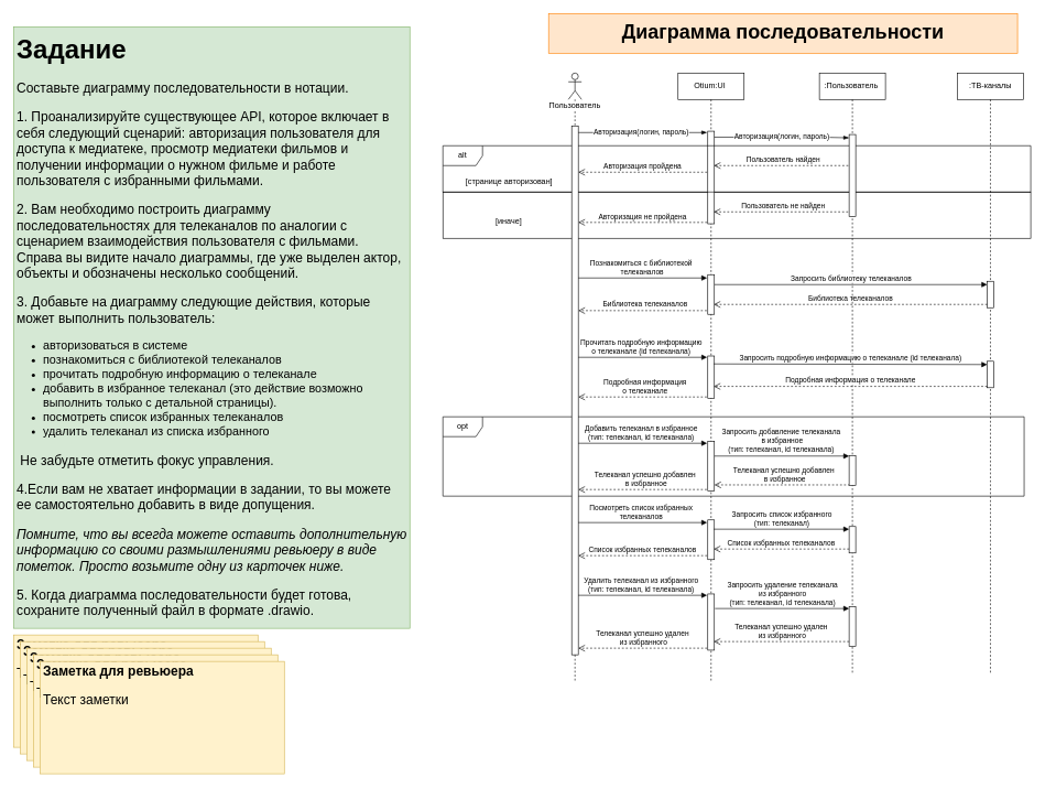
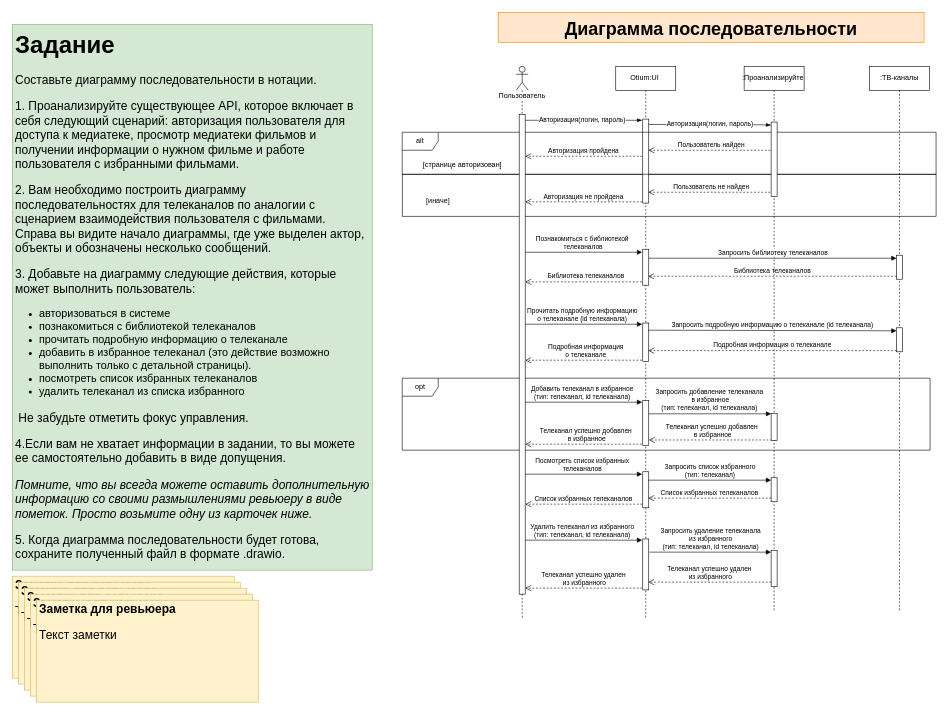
  <mxCell id="0" />
  <mxCell id="1" parent="0" />
  <mxCell id="2" value="" style="html=1;whiteSpace=wrap;fillColor=none;" vertex="1" parent="1"><mxGeometry x="670" y="290" width="890" height="70" as="geometry" /></mxCell>
  <mxCell id="3" value="&lt;h1 style=&quot;font-size: 20px;&quot;&gt;&lt;font style=&quot;font-size: 20px;&quot;&gt;Заметка для ревьюера&lt;/font&gt;&lt;/h1&gt;&lt;p style=&quot;font-size: 20px;&quot;&gt;&lt;font style=&quot;font-size: 20px;&quot;&gt;Текст заметки&lt;/font&gt;&lt;/p&gt;" style="text;html=1;strokeColor=#d6b656;fillColor=#fff2cc;spacing=5;spacingTop=-20;whiteSpace=wrap;overflow=hidden;rounded=0;fontSize=20;" parent="1" vertex="1"><mxGeometry x="20" y="960" width="370" height="170" as="geometry" /></mxCell>
  <mxCell id="4" value="&lt;h1 style=&quot;font-size: 20px;&quot;&gt;&lt;font style=&quot;font-size: 20px;&quot;&gt;Заметка для ревьюера&lt;/font&gt;&lt;/h1&gt;&lt;p style=&quot;font-size: 20px;&quot;&gt;&lt;font style=&quot;font-size: 20px;&quot;&gt;Текст заметки&lt;/font&gt;&lt;/p&gt;" style="text;html=1;strokeColor=#d6b656;fillColor=#fff2cc;spacing=5;spacingTop=-20;whiteSpace=wrap;overflow=hidden;rounded=0;fontSize=20;" parent="1" vertex="1"><mxGeometry x="30" y="970" width="370" height="170" as="geometry" /></mxCell>
  <mxCell id="5" value="&lt;h1 style=&quot;font-size: 20px;&quot;&gt;&lt;font style=&quot;font-size: 20px;&quot;&gt;Заметка для ревьюера&lt;/font&gt;&lt;/h1&gt;&lt;p style=&quot;font-size: 20px;&quot;&gt;&lt;font style=&quot;font-size: 20px;&quot;&gt;Текст заметки&lt;/font&gt;&lt;/p&gt;" style="text;html=1;strokeColor=#d6b656;fillColor=#fff2cc;spacing=5;spacingTop=-20;whiteSpace=wrap;overflow=hidden;rounded=0;fontSize=20;" parent="1" vertex="1"><mxGeometry x="40" y="980" width="370" height="170" as="geometry" /></mxCell>
  <mxCell id="6" value="&lt;h1 style=&quot;font-size: 20px;&quot;&gt;&lt;font style=&quot;font-size: 20px;&quot;&gt;Заметка для ревьюера&lt;/font&gt;&lt;/h1&gt;&lt;p style=&quot;font-size: 20px;&quot;&gt;&lt;font style=&quot;font-size: 20px;&quot;&gt;Текст заметки&lt;/font&gt;&lt;/p&gt;" style="text;html=1;strokeColor=#d6b656;fillColor=#fff2cc;spacing=5;spacingTop=-20;whiteSpace=wrap;overflow=hidden;rounded=0;fontSize=20;" parent="1" vertex="1"><mxGeometry x="50" y="990" width="370" height="170" as="geometry" /></mxCell>
  <mxCell id="7" value="&lt;h1 style=&quot;font-size: 20px;&quot;&gt;&lt;font style=&quot;font-size: 20px;&quot;&gt;Заметка для ревьюера&lt;/font&gt;&lt;/h1&gt;&lt;p style=&quot;font-size: 20px;&quot;&gt;&lt;font style=&quot;font-size: 20px;&quot;&gt;Текст заметки&lt;/font&gt;&lt;/p&gt;" style="text;html=1;strokeColor=#d6b656;fillColor=#fff2cc;spacing=5;spacingTop=-20;whiteSpace=wrap;overflow=hidden;rounded=0;fontSize=20;" parent="1" vertex="1"><mxGeometry x="60" y="1000" width="370" height="170" as="geometry" /></mxCell>
  <mxCell id="8" style="edgeStyle=none;rounded=0;orthogonalLoop=1;jettySize=auto;html=1;endArrow=blockThin;endFill=1;" parent="1" edge="1"><mxGeometry relative="1" as="geometry"><mxPoint x="1070" y="200" as="targetPoint" /><Array as="points"><mxPoint x="999" y="200" /></Array><mxPoint x="869.25" y="200" as="sourcePoint" /></mxGeometry></mxCell>
  <mxCell id="9" value="Авторизация(логин, пароль)" style="edgeLabel;html=1;align=center;verticalAlign=middle;resizable=0;points=[];" parent="8" vertex="1" connectable="0"><mxGeometry x="0.063" y="-3" relative="1" as="geometry"><mxPoint x="-7" y="-4" as="offset" /></mxGeometry></mxCell>
  <mxCell id="10" value="&lt;span style=&quot;background-color: rgb(255, 255, 255);&quot;&gt;Пользователь&lt;/span&gt;" style="shape=umlLifeline;participant=umlActor;perimeter=lifelinePerimeter;whiteSpace=wrap;html=1;container=1;collapsible=0;recursiveResize=0;verticalAlign=top;spacingTop=36;outlineConnect=0;" parent="1" vertex="1"><mxGeometry x="860" y="110" width="20" height="920" as="geometry" /></mxCell>
  <mxCell id="11" value=":ТВ-каналы" style="shape=umlLifeline;perimeter=lifelinePerimeter;whiteSpace=wrap;html=1;container=1;collapsible=0;recursiveResize=0;outlineConnect=0;" parent="1" vertex="1"><mxGeometry x="1449" y="110" width="100" height="910" as="geometry" /></mxCell>
  <mxCell id="12" value="" style="html=1;points=[[0,0,0,0,5],[0,1,0,0,-5],[1,0,0,0,5],[1,1,0,0,-5]];perimeter=orthogonalPerimeter;outlineConnect=0;targetShapes=umlLifeline;portConstraint=eastwest;newEdgeStyle={&quot;curved&quot;:0,&quot;rounded&quot;:0};" vertex="1" parent="11"><mxGeometry x="45" y="315" width="10" height="40" as="geometry" /></mxCell>
  <mxCell id="13" value="" style="html=1;points=[[0,0,0,0,5],[0,1,0,0,-5],[1,0,0,0,5],[1,1,0,0,-5]];perimeter=orthogonalPerimeter;outlineConnect=0;targetShapes=umlLifeline;portConstraint=eastwest;newEdgeStyle={&quot;curved&quot;:0,&quot;rounded&quot;:0};" vertex="1" parent="11"><mxGeometry x="45" y="436" width="10" height="40" as="geometry" /></mxCell>
  <mxCell id="14" style="edgeStyle=none;rounded=0;orthogonalLoop=1;jettySize=auto;html=1;endArrow=blockThin;endFill=1;" parent="1" source="16" edge="1"><mxGeometry relative="1" as="geometry"><mxPoint x="1285" y="208" as="targetPoint" /><Array as="points"><mxPoint x="1239" y="207" /></Array></mxGeometry></mxCell>
  <mxCell id="15" value="Авторизация(логин, пароль)" style="edgeLabel;html=1;align=center;verticalAlign=middle;resizable=0;points=[];" parent="14" vertex="1" connectable="0"><mxGeometry x="0.098" y="-1" relative="1" as="geometry"><mxPoint x="-8" y="-3" as="offset" /></mxGeometry></mxCell>
  <mxCell id="16" value="Otium:UI&amp;nbsp;" style="shape=umlLifeline;perimeter=lifelinePerimeter;whiteSpace=wrap;html=1;container=1;collapsible=0;recursiveResize=0;outlineConnect=0;" parent="1" vertex="1"><mxGeometry x="1026" y="110" width="100" height="920" as="geometry" /></mxCell>
  <mxCell id="17" value="Авторизация пройдена" style="html=1;verticalAlign=bottom;endArrow=open;dashed=1;endSize=8;curved=0;rounded=0;" parent="16" edge="1" target="54"><mxGeometry relative="1" as="geometry"><mxPoint x="44" y="150" as="sourcePoint" /><mxPoint x="-156" y="150" as="targetPoint" /></mxGeometry></mxCell>
  <mxCell id="18" value="Прочитать подробную информацию&lt;br&gt;о телеканале (id телеканала)" style="html=1;verticalAlign=bottom;endArrow=block;curved=0;rounded=0;" edge="1" parent="16"><mxGeometry width="80" relative="1" as="geometry"><mxPoint x="-156" y="430" as="sourcePoint" /><mxPoint x="44" y="430" as="targetPoint" /></mxGeometry></mxCell>
  <mxCell id="19" value="Познакомиться с библиотекой&lt;br&gt;&amp;nbsp;телеканалов" style="html=1;verticalAlign=bottom;endArrow=block;curved=0;rounded=0;" edge="1" parent="16"><mxGeometry width="80" relative="1" as="geometry"><mxPoint x="-156" y="310" as="sourcePoint" /><mxPoint x="44" y="310" as="targetPoint" /></mxGeometry></mxCell>
  <mxCell id="20" value="Библиотека телеканалов" style="html=1;verticalAlign=bottom;endArrow=open;dashed=1;endSize=8;curved=0;rounded=0;exitX=0;exitY=1;exitDx=0;exitDy=-5;exitPerimeter=0;" edge="1" parent="16" source="12"><mxGeometry relative="1" as="geometry"><mxPoint x="477.5" y="350" as="sourcePoint" /><mxPoint x="54" y="350" as="targetPoint" /></mxGeometry></mxCell>
  <mxCell id="21" value="Подробная информация&lt;br&gt;о телеканале" style="html=1;verticalAlign=bottom;endArrow=open;dashed=1;endSize=8;curved=0;rounded=0;" edge="1" parent="16" target="54"><mxGeometry relative="1" as="geometry"><mxPoint x="49.5" y="490.0" as="sourcePoint" /><mxPoint x="-156" y="490" as="targetPoint" /></mxGeometry></mxCell>
  <mxCell id="22" value="" style="html=1;points=[[0,0,0,0,5],[0,1,0,0,-5],[1,0,0,0,5],[1,1,0,0,-5]];perimeter=orthogonalPerimeter;outlineConnect=0;targetShapes=umlLifeline;portConstraint=eastwest;newEdgeStyle={&quot;curved&quot;:0,&quot;rounded&quot;:0};" vertex="1" parent="16"><mxGeometry x="45" y="88" width="10" height="140" as="geometry" /></mxCell>
  <mxCell id="23" value="" style="html=1;points=[[0,0,0,0,5],[0,1,0,0,-5],[1,0,0,0,5],[1,1,0,0,-5]];perimeter=orthogonalPerimeter;outlineConnect=0;targetShapes=umlLifeline;portConstraint=eastwest;newEdgeStyle={&quot;curved&quot;:0,&quot;rounded&quot;:0};" vertex="1" parent="16"><mxGeometry x="45" y="428" width="10" height="64" as="geometry" /></mxCell>
  <mxCell id="24" value="" style="html=1;points=[[0,0,0,0,5],[0,1,0,0,-5],[1,0,0,0,5],[1,1,0,0,-5]];perimeter=orthogonalPerimeter;outlineConnect=0;targetShapes=umlLifeline;portConstraint=eastwest;newEdgeStyle={&quot;curved&quot;:0,&quot;rounded&quot;:0};" vertex="1" parent="16"><mxGeometry x="45" y="676" width="10" height="60" as="geometry" /></mxCell>
  <mxCell id="25" value="" style="html=1;points=[[0,0,0,0,5],[0,1,0,0,-5],[1,0,0,0,5],[1,1,0,0,-5]];perimeter=orthogonalPerimeter;outlineConnect=0;targetShapes=umlLifeline;portConstraint=eastwest;newEdgeStyle={&quot;curved&quot;:0,&quot;rounded&quot;:0};" vertex="1" parent="16"><mxGeometry x="45" y="788" width="10" height="85" as="geometry" /></mxCell>
- <mxCell id="26" value=":Пользователь&amp;nbsp;" style="shape=umlLifeline;perimeter=lifelinePerimeter;whiteSpace=wrap;html=1;container=1;collapsible=0;recursiveResize=0;outlineConnect=0;" parent="1" vertex="1"><mxGeometry x="1240" y="110" width="100" height="910" as="geometry" /></mxCell>
+ <mxCell id="26" value=":Проанализируйте&amp;nbsp;" style="shape=umlLifeline;perimeter=lifelinePerimeter;whiteSpace=wrap;html=1;container=1;collapsible=0;recursiveResize=0;outlineConnect=0;" parent="1" vertex="1"><mxGeometry x="1240" y="110" width="100" height="910" as="geometry" /></mxCell>
  <mxCell id="27" value="Запросить удаление телеканала&lt;br&gt;из избранного&lt;br&gt;(тип: телеканал, id телеканала)" style="html=1;verticalAlign=bottom;endArrow=block;curved=0;rounded=0;" edge="1" parent="26" target="29"><mxGeometry width="80" relative="1" as="geometry"><mxPoint x="-158" y="810" as="sourcePoint" /><mxPoint x="40" y="810" as="targetPoint" /></mxGeometry></mxCell>
  <mxCell id="28" value="" style="html=1;points=[[0,0,0,0,5],[0,1,0,0,-5],[1,0,0,0,5],[1,1,0,0,-5]];perimeter=orthogonalPerimeter;outlineConnect=0;targetShapes=umlLifeline;portConstraint=eastwest;newEdgeStyle={&quot;curved&quot;:0,&quot;rounded&quot;:0};" vertex="1" parent="26"><mxGeometry x="45" y="686" width="10" height="40" as="geometry" /></mxCell>
  <mxCell id="29" value="" style="html=1;points=[[0,0,0,0,5],[0,1,0,0,-5],[1,0,0,0,5],[1,1,0,0,-5]];perimeter=orthogonalPerimeter;outlineConnect=0;targetShapes=umlLifeline;portConstraint=eastwest;newEdgeStyle={&quot;curved&quot;:0,&quot;rounded&quot;:0};" vertex="1" parent="26"><mxGeometry x="45" y="807" width="10" height="60" as="geometry" /></mxCell>
- <mxCell id="30" value="&lt;h1 style=&quot;font-size: 30px;&quot;&gt;&lt;span style=&quot;font-size: 30px;&quot;&gt;Диаграмма&amp;nbsp;последовательности&lt;/span&gt;&lt;/h1&gt;" style="text;html=1;strokeColor=#FF8000;fillColor=#FFE6CC;spacing=5;spacingTop=-20;whiteSpace=wrap;overflow=hidden;rounded=0;fontSize=30;align=center;" parent="1" vertex="1"><mxGeometry x="830" y="20" width="710" height="60" as="geometry" /></mxCell>
+ <mxCell id="30" value="&lt;h1 style=&quot;font-size: 30px;&quot;&gt;&lt;span style=&quot;font-size: 30px;&quot;&gt;Диаграмма&amp;nbsp;последовательности&lt;/span&gt;&lt;/h1&gt;" style="text;html=1;strokeColor=#FF8000;fillColor=#FFE6CC;spacing=5;spacingTop=-20;whiteSpace=wrap;overflow=hidden;rounded=0;fontSize=30;align=center;" parent="1" vertex="1"><mxGeometry x="830" y="20" width="710" height="50" as="geometry" /></mxCell>
  <mxCell id="31" value="&lt;h1&gt;&lt;font style=&quot;font-size: 40px;&quot;&gt;Задание&lt;/font&gt;&lt;/h1&gt;&lt;p style=&quot;font-size: 20px;&quot;&gt;&lt;font style=&quot;font-size: 20px;&quot;&gt;Составьте диаграмму последовательности в нотации.&lt;/font&gt;&lt;/p&gt;&lt;p style=&quot;font-size: 20px;&quot;&gt;&lt;font style=&quot;font-size: 20px;&quot;&gt;1. Проанализируйте существующее API, которое включает в себя следующий сценарий: авторизация пользователя для доступа к медиатеке, просмотр медиатеки фильмов и получении информации о нужном фильме и работе пользователя с избранными фильмами.&amp;nbsp;&lt;/font&gt;&lt;/p&gt;&lt;p style=&quot;font-size: 20px;&quot;&gt;&lt;font style=&quot;font-size: 20px;&quot;&gt;2. Вам необходимо построить диаграмму последовательностях для телеканалов по аналогии с сценарием взаимодействия пользователя с фильмами. Справа вы видите начало диаграммы, где уже выделен актор, объекты и обозначены несколько сообщений.&lt;/font&gt;&lt;/p&gt;&lt;p style=&quot;font-size: 20px;&quot;&gt;&lt;font style=&quot;font-size: 20px;&quot;&gt;3. Добавьте на диаграмму следующие действия, которые может выполнить пользователь:&amp;nbsp;&lt;/font&gt;&lt;/p&gt;&lt;ul style=&quot;font-size: 18px;&quot;&gt;&lt;li&gt;авторизоваться в системе&lt;/li&gt;&lt;li&gt;познакомиться с библиотекой телеканалов&lt;/li&gt;&lt;li&gt;прочитать подробную информацию о телеканале&lt;/li&gt;&lt;li&gt;добавить в избранное телеканал (это действие возможно выполнить только с детальной страницы).&lt;/li&gt;&lt;li&gt;посмотреть список избранных телеканалов&lt;/li&gt;&lt;li&gt;удалить телеканал из списка избранного&lt;/li&gt;&lt;/ul&gt;&lt;p style=&quot;font-size: 20px;&quot;&gt;&lt;font style=&quot;font-size: 20px;&quot;&gt;&amp;nbsp;Не забудьте отметить фокус управления.&lt;/font&gt;&lt;/p&gt;&lt;p style=&quot;font-size: 20px;&quot;&gt;&lt;font style=&quot;font-size: 20px;&quot;&gt;4.Если вам не хватает информации в задании, то вы можете ее самостоятельно добавить в виде допущения.&lt;/font&gt;&lt;/p&gt;&lt;p style=&quot;font-size: 20px;&quot;&gt;&lt;i&gt;&lt;font style=&quot;font-size: 20px;&quot;&gt;Помните, что вы всегда можете оставить дополнительную информацию со своими размышлениями ревьюеру в виде пометок. Просто возьмите одну из карточек ниже.&amp;nbsp;&lt;/font&gt;&lt;/i&gt;&lt;/p&gt;&lt;p style=&quot;font-size: 20px;&quot;&gt;&lt;font style=&quot;font-size: 20px;&quot;&gt;5. Когда диаграмма последовательности будет готова, сохраните полученный файл в формате .drawio.&lt;/font&gt;&lt;/p&gt;" style="text;html=1;strokeColor=#82b366;fillColor=#d5e8d4;spacing=5;spacingTop=-20;whiteSpace=wrap;overflow=hidden;rounded=0;fontSize=16;" parent="1" vertex="1"><mxGeometry x="20" y="40" width="600" height="910" as="geometry" /></mxCell>
  <mxCell id="32" value="Авторизация не пройдена" style="html=1;verticalAlign=bottom;endArrow=open;dashed=1;endSize=8;curved=0;rounded=0;" edge="1" parent="1" target="54"><mxGeometry relative="1" as="geometry"><mxPoint x="1070" y="335.95" as="sourcePoint" /><mxPoint x="870" y="335.95" as="targetPoint" /></mxGeometry></mxCell>
  <mxCell id="33" value="alt" style="shape=umlFrame;whiteSpace=wrap;html=1;pointerEvents=0;" vertex="1" parent="1"><mxGeometry x="670" y="220" width="890" height="70" as="geometry" /></mxCell>
  <mxCell id="34" value="Пользователь не найден" style="html=1;verticalAlign=bottom;endArrow=open;dashed=1;endSize=8;curved=0;rounded=0;" edge="1" parent="1"><mxGeometry relative="1" as="geometry"><mxPoint x="1289.5" y="320" as="sourcePoint" /><mxPoint x="1080" y="320" as="targetPoint" /></mxGeometry></mxCell>
  <mxCell id="35" value="[странице авторизован]" style="text;html=1;align=center;verticalAlign=middle;resizable=0;points=[];autosize=1;strokeColor=none;fillColor=none;" vertex="1" parent="1"><mxGeometry x="680" y="260" width="180" height="30" as="geometry" /></mxCell>
- <mxCell id="36" value="[иначе]" style="text;html=1;align=center;verticalAlign=middle;whiteSpace=wrap;rounded=0;" vertex="1" parent="1"><mxGeometry x="740" y="320" width="60" height="30" as="geometry" /></mxCell>
+ <mxCell id="36" value="[иначе]" style="text;html=1;align=center;verticalAlign=middle;whiteSpace=wrap;rounded=0;" vertex="1" parent="1"><mxGeometry x="700" y="320" width="60" height="30" as="geometry" /></mxCell>
  <mxCell id="37" value="Пользователь найден" style="html=1;verticalAlign=bottom;endArrow=open;dashed=1;endSize=8;curved=0;rounded=0;" parent="1" edge="1"><mxGeometry relative="1" as="geometry"><mxPoint x="1289.75" y="250" as="sourcePoint" /><mxPoint x="1080.25" y="250" as="targetPoint" /></mxGeometry></mxCell>
  <mxCell id="38" value="Запросить библиотеку телеканалов" style="html=1;verticalAlign=bottom;endArrow=block;curved=0;rounded=0;entryX=0;entryY=0;entryDx=0;entryDy=5;entryPerimeter=0;" edge="1" parent="1" source="56" target="12"><mxGeometry width="80" relative="1" as="geometry"><mxPoint x="1078.25" y="430" as="sourcePoint" /><mxPoint x="1490" y="430" as="targetPoint" /></mxGeometry></mxCell>
  <mxCell id="39" value="Библиотека телеканалов" style="html=1;verticalAlign=bottom;endArrow=open;dashed=1;endSize=8;curved=0;rounded=0;" edge="1" parent="1" target="54"><mxGeometry relative="1" as="geometry"><mxPoint x="1075.5" y="469.38" as="sourcePoint" /><mxPoint x="880" y="470" as="targetPoint" /></mxGeometry></mxCell>
  <mxCell id="40" value="Запросить подробную информацию о телеканале (id телеканала)" style="html=1;verticalAlign=bottom;endArrow=block;curved=0;rounded=0;entryX=0;entryY=0;entryDx=0;entryDy=5;entryPerimeter=0;" edge="1" parent="1" target="13"><mxGeometry width="80" relative="1" as="geometry"><mxPoint x="1080" y="550" as="sourcePoint" /><mxPoint x="1490" y="550" as="targetPoint" /></mxGeometry></mxCell>
  <mxCell id="41" value="Подробная информация о телеканале" style="html=1;verticalAlign=bottom;endArrow=open;dashed=1;endSize=8;curved=0;rounded=0;" edge="1" parent="1" source="13"><mxGeometry relative="1" as="geometry"><mxPoint x="1490" y="584" as="sourcePoint" /><mxPoint x="1080" y="584" as="targetPoint" /></mxGeometry></mxCell>
  <mxCell id="42" value="opt" style="shape=umlFrame;whiteSpace=wrap;html=1;pointerEvents=0;" vertex="1" parent="1"><mxGeometry x="670" y="630" width="880" height="120" as="geometry" /></mxCell>
  <mxCell id="43" value="Добавить телеканал в избранное&lt;br&gt;(тип: телеканал, id телеканала)" style="html=1;verticalAlign=bottom;endArrow=block;curved=0;rounded=0;" edge="1" parent="1"><mxGeometry x="-0.002" width="80" relative="1" as="geometry"><mxPoint x="870" y="670" as="sourcePoint" /><mxPoint x="1070" y="670" as="targetPoint" /><mxPoint as="offset" /></mxGeometry></mxCell>
  <mxCell id="44" value="Запросить добавление телеканала&lt;br&gt;&amp;nbsp;в избранное&lt;br&gt;(тип: телеканал, id телеканала)" style="html=1;verticalAlign=bottom;endArrow=block;curved=0;rounded=0;" edge="1" parent="1" target="58"><mxGeometry x="-0.002" width="80" relative="1" as="geometry"><mxPoint x="1080" y="689.38" as="sourcePoint" /><mxPoint x="1290" y="689.38" as="targetPoint" /><mxPoint as="offset" /></mxGeometry></mxCell>
  <mxCell id="45" value="Телеканал успешно добавлен&lt;br&gt;&amp;nbsp;в избранное" style="html=1;verticalAlign=bottom;endArrow=open;dashed=1;endSize=8;curved=0;rounded=0;" edge="1" parent="1" target="57"><mxGeometry relative="1" as="geometry"><mxPoint x="1292.25" y="733" as="sourcePoint" /><mxPoint x="1090" y="733" as="targetPoint" /></mxGeometry></mxCell>
  <mxCell id="46" value="Телеканал успешно добавлен&lt;br&gt;&amp;nbsp;в избранное" style="html=1;verticalAlign=bottom;endArrow=open;dashed=1;endSize=8;curved=0;rounded=0;" edge="1" parent="1" target="54"><mxGeometry relative="1" as="geometry"><mxPoint x="1075.5" y="740" as="sourcePoint" /><mxPoint x="870" y="740" as="targetPoint" /></mxGeometry></mxCell>
  <mxCell id="47" value="Посмотреть список избранных &lt;br&gt;телеканалов" style="html=1;verticalAlign=bottom;endArrow=block;curved=0;rounded=0;" edge="1" parent="1"><mxGeometry width="80" relative="1" as="geometry"><mxPoint x="870" y="790" as="sourcePoint" /><mxPoint x="1070" y="790" as="targetPoint" /></mxGeometry></mxCell>
  <mxCell id="48" value="Запросить список избранного &lt;br&gt;(тип: телеканал)" style="html=1;verticalAlign=bottom;endArrow=block;curved=0;rounded=0;" edge="1" parent="1" target="28"><mxGeometry width="80" relative="1" as="geometry"><mxPoint x="1080" y="800" as="sourcePoint" /><mxPoint x="1280" y="800" as="targetPoint" /></mxGeometry></mxCell>
  <mxCell id="49" value="Список избранных телеканалов" style="html=1;verticalAlign=bottom;endArrow=open;dashed=1;endSize=8;curved=0;rounded=0;" edge="1" parent="1" source="28"><mxGeometry relative="1" as="geometry"><mxPoint x="1280" y="830" as="sourcePoint" /><mxPoint x="1080" y="830" as="targetPoint" /></mxGeometry></mxCell>
  <mxCell id="50" value="Список избранных телеканалов" style="html=1;verticalAlign=bottom;endArrow=open;dashed=1;endSize=8;curved=0;rounded=0;" edge="1" parent="1" target="54"><mxGeometry relative="1" as="geometry"><mxPoint x="1070" y="840" as="sourcePoint" /><mxPoint x="880" y="840" as="targetPoint" /></mxGeometry></mxCell>
  <mxCell id="51" value="Удалить телеканал из избранного&lt;br&gt;(тип: телеканал, id телеканала)" style="html=1;verticalAlign=bottom;endArrow=block;curved=0;rounded=0;" edge="1" parent="1"><mxGeometry width="80" relative="1" as="geometry"><mxPoint x="870" y="900" as="sourcePoint" /><mxPoint x="1070" y="900" as="targetPoint" /></mxGeometry></mxCell>
  <mxCell id="52" value="Телеканал успешно удален&lt;br&gt;&amp;nbsp;из избранного" style="html=1;verticalAlign=bottom;endArrow=open;dashed=1;endSize=8;curved=0;rounded=0;" edge="1" parent="1" source="29"><mxGeometry relative="1" as="geometry"><mxPoint x="1280" y="970" as="sourcePoint" /><mxPoint x="1080" y="970" as="targetPoint" /></mxGeometry></mxCell>
  <mxCell id="53" value="Телеканал успешно удален&lt;br&gt;&amp;nbsp;из избранного" style="html=1;verticalAlign=bottom;endArrow=open;dashed=1;endSize=8;curved=0;rounded=0;" edge="1" parent="1" target="54"><mxGeometry relative="1" as="geometry"><mxPoint x="1070" y="980" as="sourcePoint" /><mxPoint x="860" y="980" as="targetPoint" /></mxGeometry></mxCell>
  <mxCell id="54" value="" style="html=1;points=[[0,0,0,0,5],[0,1,0,0,-5],[1,0,0,0,5],[1,1,0,0,-5]];perimeter=orthogonalPerimeter;outlineConnect=0;targetShapes=umlLifeline;portConstraint=eastwest;newEdgeStyle={&quot;curved&quot;:0,&quot;rounded&quot;:0};" vertex="1" parent="1"><mxGeometry x="865" y="190" width="10" height="800" as="geometry" /></mxCell>
  <mxCell id="55" value="" style="html=1;points=[[0,0,0,0,5],[0,1,0,0,-5],[1,0,0,0,5],[1,1,0,0,-5]];perimeter=orthogonalPerimeter;outlineConnect=0;targetShapes=umlLifeline;portConstraint=eastwest;newEdgeStyle={&quot;curved&quot;:0,&quot;rounded&quot;:0};" vertex="1" parent="1"><mxGeometry x="1285" y="203" width="10" height="124" as="geometry" /></mxCell>
  <mxCell id="56" value="" style="html=1;points=[[0,0,0,0,5],[0,1,0,0,-5],[1,0,0,0,5],[1,1,0,0,-5]];perimeter=orthogonalPerimeter;outlineConnect=0;targetShapes=umlLifeline;portConstraint=eastwest;newEdgeStyle={&quot;curved&quot;:0,&quot;rounded&quot;:0};" vertex="1" parent="1"><mxGeometry x="1071" y="415" width="10" height="60" as="geometry" /></mxCell>
  <mxCell id="57" value="" style="html=1;points=[[0,0,0,0,5],[0,1,0,0,-5],[1,0,0,0,5],[1,1,0,0,-5]];perimeter=orthogonalPerimeter;outlineConnect=0;targetShapes=umlLifeline;portConstraint=eastwest;newEdgeStyle={&quot;curved&quot;:0,&quot;rounded&quot;:0};" vertex="1" parent="1"><mxGeometry x="1071" y="667" width="10" height="75" as="geometry" /></mxCell>
  <mxCell id="58" value="" style="html=1;points=[[0,0,0,0,5],[0,1,0,0,-5],[1,0,0,0,5],[1,1,0,0,-5]];perimeter=orthogonalPerimeter;outlineConnect=0;targetShapes=umlLifeline;portConstraint=eastwest;newEdgeStyle={&quot;curved&quot;:0,&quot;rounded&quot;:0};" vertex="1" parent="1"><mxGeometry x="1285" y="688.5" width="10" height="45.5" as="geometry" /></mxCell>
